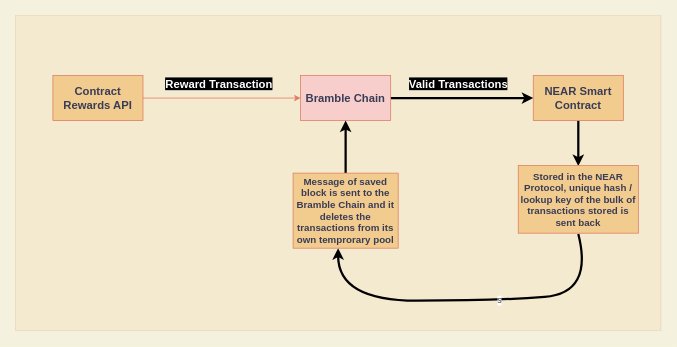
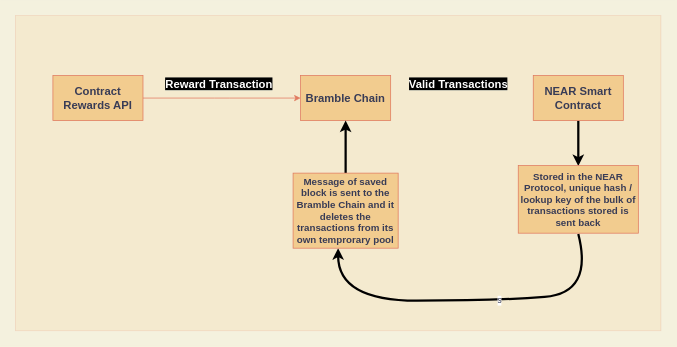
  <mxCell id="0" />
  <mxCell id="1" parent="0" />
  <mxCell id="2" value="" style="rounded=0;whiteSpace=wrap;html=1;sketch=0;fontColor=#393C56;strokeColor=#E07A5F;fillColor=#F2CC8F;opacity=20;" vertex="1" parent="1"><mxGeometry x="20" y="20" width="860" height="420" as="geometry" /></mxCell>
  <mxCell id="3" style="edgeStyle=orthogonalEdgeStyle;curved=0;rounded=1;sketch=0;orthogonalLoop=1;jettySize=auto;html=1;exitX=1;exitY=0.5;exitDx=0;exitDy=0;fontColor=#393C56;strokeColor=#E07A5F;fillColor=#F2CC8F;labelBackgroundColor=#F4F1DE;" edge="1" parent="1" source="5"><mxGeometry relative="1" as="geometry"><mxPoint x="400" y="130" as="targetPoint" /></mxGeometry></mxCell>
  <mxCell id="4" value="&lt;b&gt;&lt;font style=&quot;background-color: rgb(0 , 0 , 0) ; font-size: 15px&quot; color=&quot;#ffffff&quot;&gt;Reward Transaction&lt;/font&gt;&lt;/b&gt;" style="edgeLabel;html=1;align=center;verticalAlign=middle;resizable=0;points=[];fontColor=#393C56;labelBackgroundColor=#F4F1DE;" vertex="1" connectable="0" parent="3"><mxGeometry x="-0.089" relative="1" as="geometry"><mxPoint x="4" y="-20" as="offset" /></mxGeometry></mxCell>
  <mxCell id="5" value="&lt;b&gt;&lt;font style=&quot;font-size: 15px&quot;&gt;Contract Rewards API&lt;/font&gt;&lt;/b&gt;" style="rounded=0;whiteSpace=wrap;html=1;sketch=0;fontColor=#393C56;strokeColor=#E07A5F;fillColor=#F2CC8F;" vertex="1" parent="1"><mxGeometry x="70" y="100" width="120" height="60" as="geometry" /></mxCell>
- <mxCell id="6" style="edgeStyle=orthogonalEdgeStyle;curved=0;rounded=1;sketch=0;orthogonalLoop=1;jettySize=auto;html=1;exitX=1;exitY=0.5;exitDx=0;exitDy=0;entryX=0;entryY=0.5;entryDx=0;entryDy=0;fontColor=#393C56;fillColor=#F2CC8F;strokeColor=#000000;strokeWidth=3;" edge="1" parent="1" source="7" target="9"><mxGeometry relative="1" as="geometry" /></mxCell>
- <mxCell id="7" value="&lt;b&gt;&lt;font style=&quot;font-size: 15px&quot;&gt;Bramble Chain&lt;/font&gt;&lt;/b&gt;" style="rounded=0;whiteSpace=wrap;html=1;sketch=0;fontColor=#393C56;strokeColor=#E07A5F;fillColor=#f8cecc;" vertex="1" parent="1"><mxGeometry x="400" y="100" width="120" height="60" as="geometry" /></mxCell>
+ <mxCell id="7" value="&lt;b&gt;&lt;font style=&quot;font-size: 15px&quot;&gt;Bramble Chain&lt;/font&gt;&lt;/b&gt;" style="rounded=0;whiteSpace=wrap;html=1;sketch=0;fontColor=#393C56;strokeColor=#E07A5F;fillColor=#F2CC8F;" vertex="1" parent="1"><mxGeometry x="400" y="100" width="120" height="60" as="geometry" /></mxCell>
  <mxCell id="8" style="edgeStyle=orthogonalEdgeStyle;curved=0;rounded=1;sketch=0;orthogonalLoop=1;jettySize=auto;html=1;fontColor=#393C56;fillColor=#F2CC8F;strokeWidth=3;strokeColor=#000000;" edge="1" parent="1" source="9"><mxGeometry relative="1" as="geometry"><mxPoint x="770" y="220.556" as="targetPoint" /></mxGeometry></mxCell>
  <mxCell id="9" value="&lt;span style=&quot;font-size: 15px&quot;&gt;&lt;b&gt;NEAR Smart Contract&lt;/b&gt;&lt;/span&gt;" style="rounded=0;whiteSpace=wrap;html=1;sketch=0;fontColor=#393C56;strokeColor=#E07A5F;fillColor=#F2CC8F;" vertex="1" parent="1"><mxGeometry x="710" y="100" width="120" height="60" as="geometry" /></mxCell>
  <mxCell id="10" value="&lt;b&gt;&lt;font style=&quot;background-color: rgb(0 , 0 , 0) ; font-size: 15px&quot; color=&quot;#ffffff&quot;&gt;Valid Transactions&lt;/font&gt;&lt;/b&gt;" style="edgeLabel;html=1;align=center;verticalAlign=middle;resizable=0;points=[];fontColor=#393C56;labelBackgroundColor=#F4F1DE;" vertex="1" connectable="0" parent="1"><mxGeometry x="609.998" y="110" as="geometry" /></mxCell>
  <mxCell id="11" value="&lt;b&gt;&lt;font style=&quot;font-size: 13px&quot;&gt;Stored in the NEAR Protocol, unique hash / lookup key of the bulk of transactions stored is sent back&lt;/font&gt;&lt;/b&gt;" style="rounded=0;whiteSpace=wrap;html=1;sketch=0;fontColor=#393C56;strokeColor=#E07A5F;fillColor=#F2CC8F;" vertex="1" parent="1"><mxGeometry x="690" y="220" width="160" height="90" as="geometry" /></mxCell>
  <mxCell id="12" value="s" style="curved=1;endArrow=classic;html=1;fontColor=#393C56;strokeColor=#000000;strokeWidth=3;fillColor=#F2CC8F;" edge="1" parent="1"><mxGeometry x="-0.157" width="50" height="50" relative="1" as="geometry"><mxPoint x="770" y="311" as="sourcePoint" /><mxPoint x="450" y="330" as="targetPoint" /><Array as="points"><mxPoint x="790" y="390" /><mxPoint x="660" y="400" /><mxPoint x="450" y="400" /></Array><mxPoint as="offset" /></mxGeometry></mxCell>
  <mxCell id="13" style="edgeStyle=orthogonalEdgeStyle;curved=0;rounded=1;sketch=0;orthogonalLoop=1;jettySize=auto;html=1;exitX=0.5;exitY=0;exitDx=0;exitDy=0;entryX=0.5;entryY=1;entryDx=0;entryDy=0;fontColor=#393C56;strokeColor=#000000;strokeWidth=3;fillColor=#F2CC8F;" edge="1" parent="1" source="14" target="7"><mxGeometry relative="1" as="geometry" /></mxCell>
  <mxCell id="14" value="&lt;span style=&quot;font-size: 13px&quot;&gt;&lt;b&gt;Message of saved block is sent to the Bramble Chain and it deletes the transactions from its own temprorary pool&lt;/b&gt;&lt;/span&gt;" style="rounded=0;whiteSpace=wrap;html=1;sketch=0;fontColor=#393C56;strokeColor=#E07A5F;fillColor=#F2CC8F;" vertex="1" parent="1"><mxGeometry x="390" y="230" width="140" height="100" as="geometry" /></mxCell>
